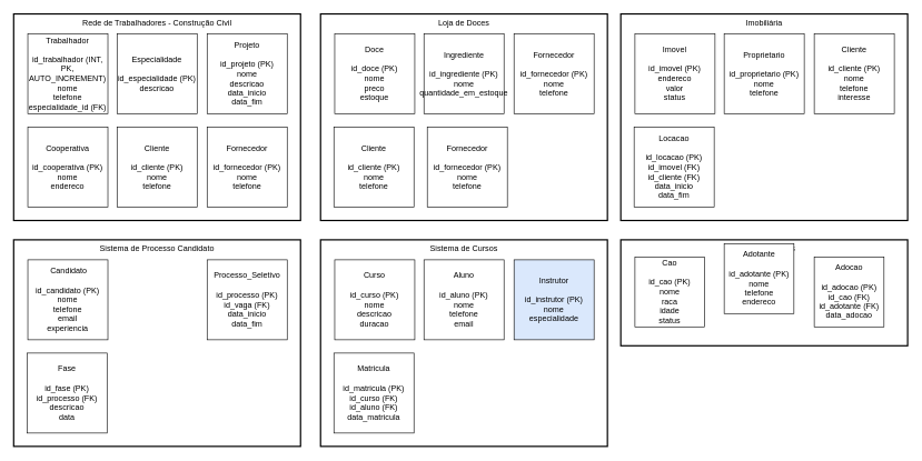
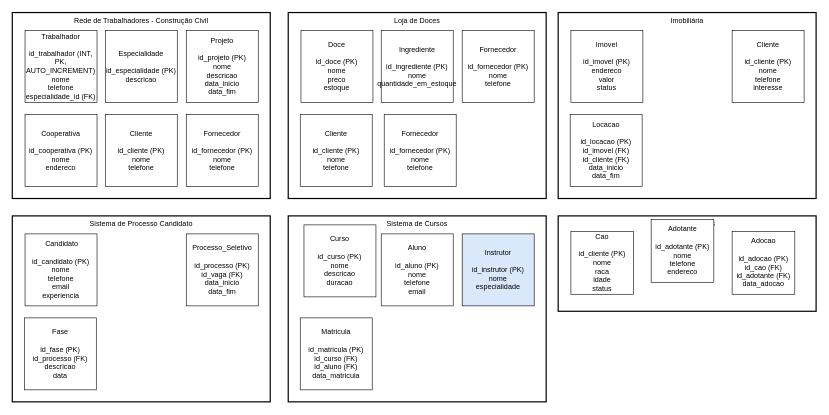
  <mxCell id="0" />
  <mxCell id="1" parent="0" />
  <mxCell id="2" value="Rede de Trabalhadores - Construção Civil" style="whiteSpace=wrap;strokeWidth=2;verticalAlign=top;movable=1;resizable=1;rotatable=1;deletable=1;editable=1;locked=0;connectable=1;" parent="1" vertex="1"><mxGeometry x="20" y="20" width="430" height="310" as="geometry" /></mxCell>
  <mxCell id="3" value="&lt;div&gt;Trabalhador&lt;/div&gt;&lt;div&gt;&lt;br&gt;&lt;/div&gt;id_trabalhador (INT, PK, AUTO_INCREMENT)&lt;br&gt;nome&lt;br&gt;telefone&lt;br&gt;especialidade_id (FK)" style="whiteSpace=wrap;html=1;aspect=fixed;" parent="2" vertex="1"><mxGeometry x="21.23" y="30" width="120" height="120" as="geometry" /></mxCell>
  <mxCell id="4" value="&lt;div align=&quot;center&quot;&gt;Especialidade&lt;/div&gt;&lt;div align=&quot;center&quot;&gt;&lt;br&gt;&lt;/div&gt;&lt;div align=&quot;center&quot;&gt;id_especialidade (PK)&lt;/div&gt;&lt;div align=&quot;center&quot;&gt;descricao&lt;/div&gt;" style="whiteSpace=wrap;html=1;aspect=fixed;align=center;" parent="2" vertex="1"><mxGeometry x="155" y="30" width="120" height="120" as="geometry" /></mxCell>
  <mxCell id="5" value="Projeto&lt;br&gt;&lt;br&gt;id_projeto (PK)&lt;br&gt;nome&lt;br&gt;descricao&lt;br&gt;data_inicio&lt;br&gt;data_fim" style="whiteSpace=wrap;html=1;aspect=fixed;align=center;" parent="2" vertex="1"><mxGeometry x="290" y="30" width="120" height="120" as="geometry" /></mxCell>
  <mxCell id="6" value="Cooperativa&lt;br&gt;&lt;br&gt;id_cooperativa (PK)&lt;br&gt;nome&lt;br&gt;endereco" style="whiteSpace=wrap;html=1;aspect=fixed;align=center;" parent="2" vertex="1"><mxGeometry x="21.23" y="170" width="120" height="120" as="geometry" /></mxCell>
  <mxCell id="7" value="Cliente&lt;br&gt;&lt;br&gt;id_cliente (PK)&lt;br&gt;nome&lt;br&gt;telefone" style="whiteSpace=wrap;html=1;aspect=fixed;align=center;" parent="2" vertex="1"><mxGeometry x="155" y="170" width="120" height="120" as="geometry" /></mxCell>
  <mxCell id="8" value="Fornecedor&lt;br&gt;&lt;br&gt;id_fornecedor (PK)&lt;br&gt;nome&lt;br&gt;telefone" style="whiteSpace=wrap;html=1;aspect=fixed;align=center;" parent="2" vertex="1"><mxGeometry x="290" y="170" width="120" height="120" as="geometry" /></mxCell>
  <mxCell id="9" value="Loja de Doces" style="whiteSpace=wrap;strokeWidth=2;verticalAlign=top;movable=1;resizable=1;rotatable=1;deletable=1;editable=1;locked=0;connectable=1;" parent="1" vertex="1"><mxGeometry x="480" y="20" width="430" height="310" as="geometry" /></mxCell>
  <mxCell id="10" value="Doce&lt;br&gt;&lt;br&gt;id_doce (PK)&lt;br&gt;nome&lt;br&gt;preco&lt;br&gt;estoque" style="whiteSpace=wrap;html=1;aspect=fixed;" parent="9" vertex="1"><mxGeometry x="21.23" y="30" width="120" height="120" as="geometry" /></mxCell>
  <mxCell id="11" value="Ingrediente&lt;br&gt;&lt;br&gt;id_ingrediente (PK)&lt;br&gt;nome&lt;br&gt;quantidade_em_estoque" style="whiteSpace=wrap;html=1;aspect=fixed;align=center;" parent="9" vertex="1"><mxGeometry x="155" y="30" width="120" height="120" as="geometry" /></mxCell>
  <mxCell id="12" value="Fornecedor&lt;br&gt;&lt;br&gt;id_fornecedor (PK)&lt;br&gt;nome&lt;br&gt;telefone" style="whiteSpace=wrap;html=1;aspect=fixed;align=center;" parent="9" vertex="1"><mxGeometry x="290" y="30" width="120" height="120" as="geometry" /></mxCell>
  <mxCell id="13" value="Cliente&lt;br&gt;&lt;br&gt;id_cliente (PK)&lt;br&gt;nome&lt;br&gt;telefone" style="whiteSpace=wrap;html=1;aspect=fixed;align=center;" parent="9" vertex="1"><mxGeometry x="20" y="170" width="120" height="120" as="geometry" /></mxCell>
  <mxCell id="14" value="Fornecedor&lt;br&gt;&lt;br&gt;id_fornecedor (PK)&lt;br&gt;nome&lt;br&gt;telefone" style="whiteSpace=wrap;html=1;aspect=fixed;align=center;" parent="9" vertex="1"><mxGeometry x="160" y="170" width="120" height="120" as="geometry" /></mxCell>
  <mxCell id="15" value="Imobiliária" style="whiteSpace=wrap;strokeWidth=2;verticalAlign=top;movable=1;resizable=1;rotatable=1;deletable=1;editable=1;locked=0;connectable=1;" parent="1" vertex="1"><mxGeometry x="930" y="20" width="430" height="310" as="geometry" /></mxCell>
  <mxCell id="16" value="Imovel&lt;br&gt;&lt;br&gt;id_imovel (PK)&lt;br&gt;endereco&lt;br&gt;valor&lt;br&gt;status" style="whiteSpace=wrap;html=1;aspect=fixed;" parent="15" vertex="1"><mxGeometry x="21.23" y="30" width="120" height="120" as="geometry" /></mxCell>
- <mxCell id="17" value="Proprietario&lt;br&gt;&lt;br&gt;id_proprietario (PK)&lt;br&gt;nome&lt;br&gt;telefone" style="whiteSpace=wrap;html=1;aspect=fixed;align=center;" parent="15" vertex="1"><mxGeometry x="155" y="30" width="120" height="120" as="geometry" /></mxCell>
  <mxCell id="18" value="Cliente&lt;br&gt;&lt;br&gt;id_cliente (PK)&lt;br&gt;nome&lt;br&gt;telefone&lt;br&gt;interesse" style="whiteSpace=wrap;html=1;aspect=fixed;align=center;" parent="15" vertex="1"><mxGeometry x="290" y="30" width="120" height="120" as="geometry" /></mxCell>
  <mxCell id="19" value="Locacao&lt;br&gt;&lt;br&gt;id_locacao (PK)&lt;br&gt;id_imovel (FK)&lt;br&gt;id_cliente (FK)&lt;br&gt;data_inicio&lt;br&gt;data_fim" style="whiteSpace=wrap;html=1;aspect=fixed;align=center;" parent="15" vertex="1"><mxGeometry x="20" y="170" width="120" height="120" as="geometry" /></mxCell>
  <mxCell id="20" value="Abrigo para Cães" style="whiteSpace=wrap;strokeWidth=2;verticalAlign=top;movable=1;resizable=1;rotatable=1;deletable=1;editable=1;locked=0;connectable=1;" parent="1" vertex="1"><mxGeometry x="930" y="359" width="430" height="159" as="geometry" /></mxCell>
- <mxCell id="21" value="Cao&lt;br&gt;&lt;br&gt;id_cao (PK)&lt;br&gt;nome&lt;br&gt;raca&lt;br&gt;idade&lt;br&gt;status" style="whiteSpace=wrap;html=1;aspect=fixed;" parent="20" vertex="1"><mxGeometry x="21.23" y="26.129" width="104.516" height="104.516" as="geometry" /></mxCell>
+ <mxCell id="21" value="Cao&lt;br&gt;&lt;br&gt;id_cliente (PK)&lt;br&gt;nome&lt;br&gt;raca&lt;br&gt;idade&lt;br&gt;status" style="whiteSpace=wrap;html=1;aspect=fixed;" parent="20" vertex="1"><mxGeometry x="21.23" y="26.129" width="104.516" height="104.516" as="geometry" /></mxCell>
  <mxCell id="22" value="Adotante&lt;br&gt;&lt;br&gt;id_adotante (PK)&lt;br&gt;nome&lt;br&gt;telefone&lt;br&gt;endereco" style="whiteSpace=wrap;html=1;aspect=fixed;align=center;" parent="20" vertex="1"><mxGeometry x="155" y="6.129" width="104.516" height="104.516" as="geometry" /></mxCell>
  <mxCell id="23" value="Adocao&lt;br&gt;&lt;br&gt;id_adocao (PK)&lt;br&gt;id_cao (FK)&lt;br&gt;id_adotante (FK)&lt;br&gt;data_adocao" style="whiteSpace=wrap;html=1;aspect=fixed;align=center;" parent="20" vertex="1"><mxGeometry x="290" y="26.129" width="104.516" height="104.516" as="geometry" /></mxCell>
  <mxCell id="24" value="Sistema de Processo Candidato" style="whiteSpace=wrap;strokeWidth=2;verticalAlign=top;movable=1;resizable=1;rotatable=1;deletable=1;editable=1;locked=0;connectable=1;" parent="1" vertex="1"><mxGeometry x="20" y="359" width="430" height="310" as="geometry" /></mxCell>
  <mxCell id="25" value="&amp;nbsp;Candidato&lt;br&gt;&lt;br&gt;id_candidato (PK)&lt;br&gt;nome&lt;br&gt;telefone&lt;br&gt;email&lt;br&gt;experiencia" style="whiteSpace=wrap;html=1;aspect=fixed;" parent="24" vertex="1"><mxGeometry x="21.23" y="30" width="120" height="120" as="geometry" /></mxCell>
  <mxCell id="26" value="Processo_Seletivo&lt;br&gt;&lt;br&gt;id_processo (PK)&lt;br&gt;id_vaga (FK)&lt;br&gt;data_inicio&lt;br&gt;data_fim" style="whiteSpace=wrap;html=1;aspect=fixed;align=center;" parent="24" vertex="1"><mxGeometry x="290" y="30" width="120" height="120" as="geometry" /></mxCell>
  <mxCell id="27" value="Fase&lt;br&gt;&lt;br&gt;id_fase (PK)&lt;br&gt;id_processo (FK)&lt;br&gt;descricao&lt;br&gt;data" style="whiteSpace=wrap;html=1;aspect=fixed;align=center;" parent="24" vertex="1"><mxGeometry x="20" y="170" width="120" height="120" as="geometry" /></mxCell>
  <mxCell id="28" value="Sistema de Cursos" style="whiteSpace=wrap;strokeWidth=2;verticalAlign=top;movable=1;resizable=1;rotatable=1;deletable=1;editable=1;locked=0;connectable=1;" parent="1" vertex="1"><mxGeometry x="480" y="359" width="430" height="310" as="geometry" /></mxCell>
- <mxCell id="29" value="Curso&lt;br&gt;&lt;br&gt;id_curso (PK)&lt;br&gt;nome&lt;br&gt;descricao&lt;br&gt;duracao" style="whiteSpace=wrap;html=1;aspect=fixed;" parent="28" vertex="1"><mxGeometry x="21.23" y="30" width="120" height="120" as="geometry" /></mxCell>
+ <mxCell id="29" value="Curso&lt;br&gt;&lt;br&gt;id_curso (PK)&lt;br&gt;nome&lt;br&gt;descricao&lt;br&gt;duracao" style="whiteSpace=wrap;html=1;aspect=fixed;" parent="28" vertex="1"><mxGeometry x="26.23" y="15" width="120" height="120" as="geometry" /></mxCell>
  <mxCell id="30" value="Aluno&lt;br&gt;&lt;br&gt;id_aluno (PK)&lt;br&gt;nome&lt;br&gt;telefone&lt;br&gt;email" style="whiteSpace=wrap;html=1;aspect=fixed;align=center;" parent="28" vertex="1"><mxGeometry x="155" y="30" width="120" height="120" as="geometry" /></mxCell>
  <mxCell id="31" value="Instrutor&lt;br&gt;&lt;br&gt;id_instrutor (PK)&lt;br&gt;nome&lt;br&gt;especialidade" style="whiteSpace=wrap;html=1;aspect=fixed;align=center;fillColor=#dae8fc;" parent="28" vertex="1"><mxGeometry x="290" y="30" width="120" height="120" as="geometry" /></mxCell>
  <mxCell id="32" value="Matricula&lt;br&gt;&lt;br&gt;id_matricula (PK)&lt;br&gt;id_curso (FK)&lt;br&gt;id_aluno (FK)&lt;br&gt;data_matricula" style="whiteSpace=wrap;html=1;aspect=fixed;align=center;" parent="28" vertex="1"><mxGeometry x="20" y="170" width="120" height="120" as="geometry" /></mxCell>
